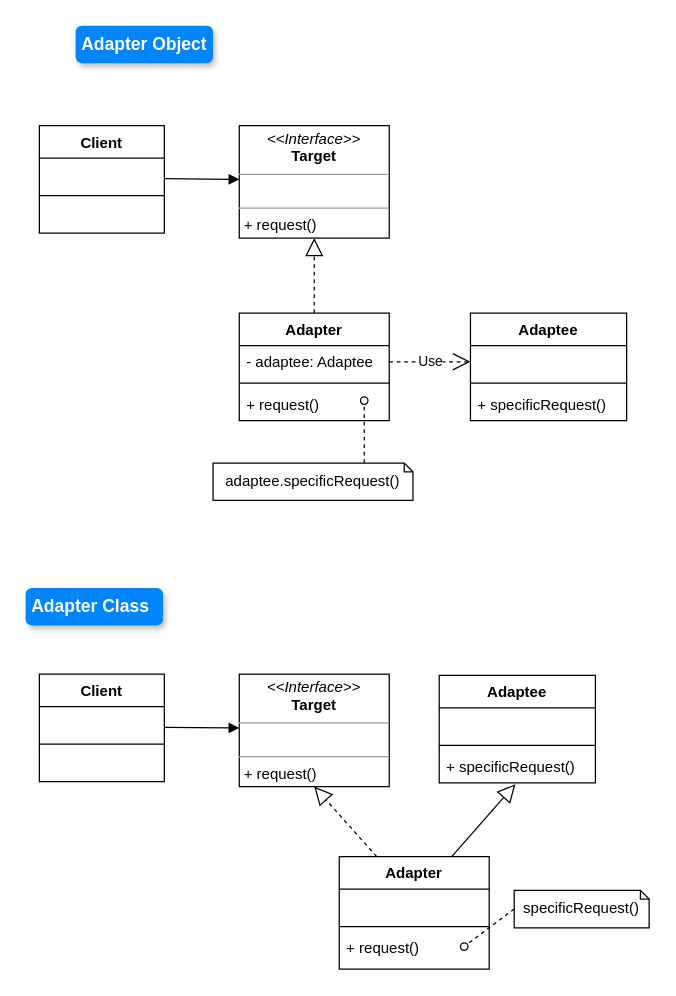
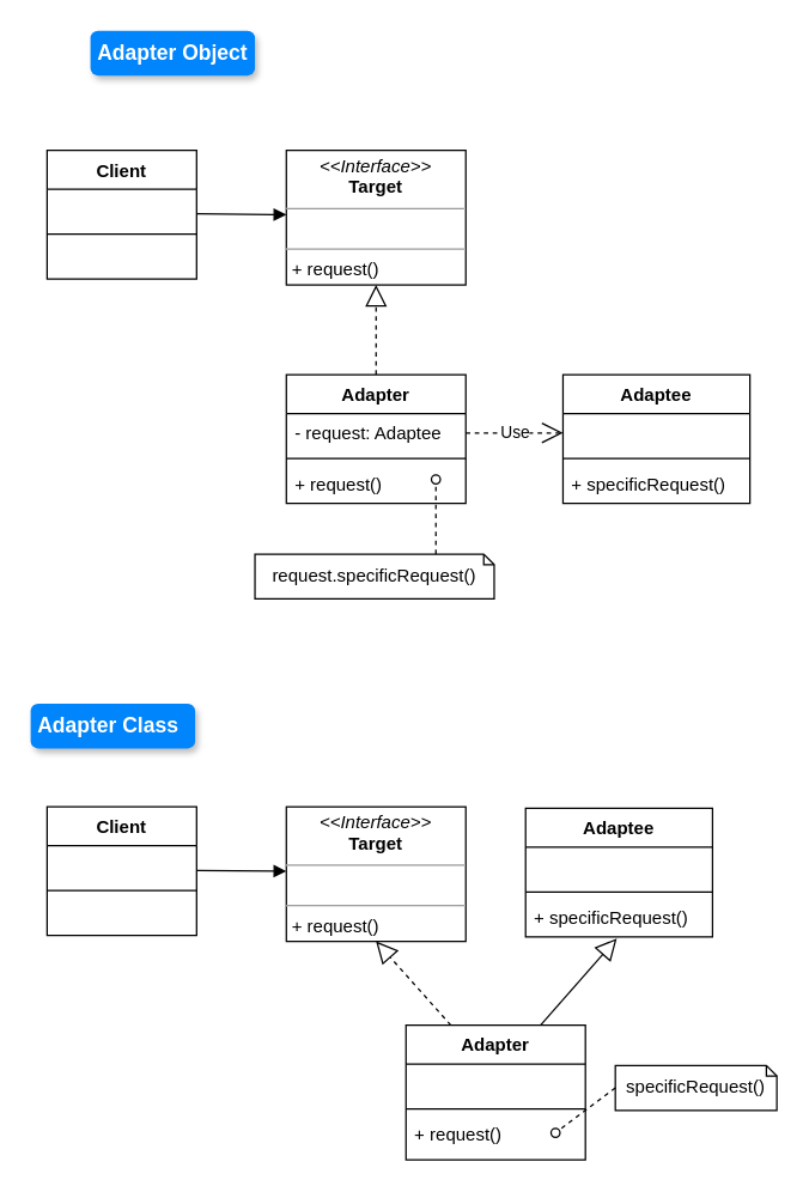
  <mxCell id="0" />
  <mxCell id="1" parent="0" />
  <mxCell id="2" value="Client" style="swimlane;fontStyle=1;align=center;verticalAlign=top;childLayout=stackLayout;horizontal=1;startSize=26;horizontalStack=0;resizeParent=1;resizeParentMax=0;resizeLast=0;collapsible=1;marginBottom=0;whiteSpace=wrap;html=1;" vertex="1" parent="1"><mxGeometry x="31" y="100" width="100" height="86" as="geometry" /></mxCell>
  <mxCell id="3" value="&amp;nbsp;" style="text;strokeColor=none;fillColor=none;align=left;verticalAlign=top;spacingLeft=4;spacingRight=4;overflow=hidden;rotatable=0;points=[[0,0.5],[1,0.5]];portConstraint=eastwest;whiteSpace=wrap;html=1;" vertex="1" parent="2"><mxGeometry y="26" width="100" height="26" as="geometry" /></mxCell>
  <mxCell id="4" value="" style="line;strokeWidth=1;fillColor=none;align=left;verticalAlign=middle;spacingTop=-1;spacingLeft=3;spacingRight=3;rotatable=0;labelPosition=right;points=[];portConstraint=eastwest;strokeColor=inherit;" vertex="1" parent="2"><mxGeometry y="52" width="100" height="8" as="geometry" /></mxCell>
  <mxCell id="5" value="&amp;nbsp;" style="text;strokeColor=none;fillColor=none;align=left;verticalAlign=top;spacingLeft=4;spacingRight=4;overflow=hidden;rotatable=0;points=[[0,0.5],[1,0.5]];portConstraint=eastwest;whiteSpace=wrap;html=1;" vertex="1" parent="2"><mxGeometry y="60" width="100" height="26" as="geometry" /></mxCell>
  <mxCell id="6" value="&lt;p style=&quot;margin:0px;margin-top:4px;text-align:center;&quot;&gt;&lt;i&gt;&amp;lt;&amp;lt;Interface&amp;gt;&amp;gt;&lt;/i&gt;&lt;br&gt;&lt;b&gt;Target&lt;/b&gt;&lt;/p&gt;&lt;hr size=&quot;1&quot;&gt;&lt;p style=&quot;margin:0px;margin-left:4px;&quot;&gt;&lt;br&gt;&lt;/p&gt;&lt;hr size=&quot;1&quot;&gt;&lt;p style=&quot;margin:0px;margin-left:4px;&quot;&gt;+ request()&lt;/p&gt;" style="verticalAlign=top;align=left;overflow=fill;fontSize=12;fontFamily=Helvetica;html=1;whiteSpace=wrap;" vertex="1" parent="1"><mxGeometry x="191" y="100" width="120" height="90" as="geometry" /></mxCell>
  <mxCell id="7" value="Adapter" style="swimlane;fontStyle=1;align=center;verticalAlign=top;childLayout=stackLayout;horizontal=1;startSize=26;horizontalStack=0;resizeParent=1;resizeParentMax=0;resizeLast=0;collapsible=1;marginBottom=0;whiteSpace=wrap;html=1;" vertex="1" parent="1"><mxGeometry x="191" y="250" width="120" height="86" as="geometry" /></mxCell>
- <mxCell id="8" value="- adaptee: Adaptee&amp;nbsp;" style="text;strokeColor=none;fillColor=none;align=left;verticalAlign=top;spacingLeft=4;spacingRight=4;overflow=hidden;rotatable=0;points=[[0,0.5],[1,0.5]];portConstraint=eastwest;whiteSpace=wrap;html=1;" vertex="1" parent="7"><mxGeometry y="26" width="120" height="26" as="geometry" /></mxCell>
+ <mxCell id="8" value="- request: Adaptee&amp;nbsp;" style="text;strokeColor=none;fillColor=none;align=left;verticalAlign=top;spacingLeft=4;spacingRight=4;overflow=hidden;rotatable=0;points=[[0,0.5],[1,0.5]];portConstraint=eastwest;whiteSpace=wrap;html=1;" vertex="1" parent="7"><mxGeometry y="26" width="120" height="26" as="geometry" /></mxCell>
  <mxCell id="9" value="" style="line;strokeWidth=1;fillColor=none;align=left;verticalAlign=middle;spacingTop=-1;spacingLeft=3;spacingRight=3;rotatable=0;labelPosition=right;points=[];portConstraint=eastwest;strokeColor=inherit;" vertex="1" parent="7"><mxGeometry y="52" width="120" height="8" as="geometry" /></mxCell>
  <mxCell id="10" value="+ request()" style="text;strokeColor=none;fillColor=none;align=left;verticalAlign=top;spacingLeft=4;spacingRight=4;overflow=hidden;rotatable=0;points=[[0,0.5],[1,0.5]];portConstraint=eastwest;whiteSpace=wrap;html=1;" vertex="1" parent="7"><mxGeometry y="60" width="120" height="26" as="geometry" /></mxCell>
  <mxCell id="11" value="Adaptee" style="swimlane;fontStyle=1;align=center;verticalAlign=top;childLayout=stackLayout;horizontal=1;startSize=26;horizontalStack=0;resizeParent=1;resizeParentMax=0;resizeLast=0;collapsible=1;marginBottom=0;whiteSpace=wrap;html=1;" vertex="1" parent="1"><mxGeometry x="376" y="250" width="125" height="86" as="geometry" /></mxCell>
  <mxCell id="12" value="&amp;nbsp;" style="text;strokeColor=none;fillColor=none;align=left;verticalAlign=top;spacingLeft=4;spacingRight=4;overflow=hidden;rotatable=0;points=[[0,0.5],[1,0.5]];portConstraint=eastwest;whiteSpace=wrap;html=1;" vertex="1" parent="11"><mxGeometry y="26" width="125" height="26" as="geometry" /></mxCell>
  <mxCell id="13" value="" style="line;strokeWidth=1;fillColor=none;align=left;verticalAlign=middle;spacingTop=-1;spacingLeft=3;spacingRight=3;rotatable=0;labelPosition=right;points=[];portConstraint=eastwest;strokeColor=inherit;" vertex="1" parent="11"><mxGeometry y="52" width="125" height="8" as="geometry" /></mxCell>
  <mxCell id="14" value="+ specificRequest()" style="text;strokeColor=none;fillColor=none;align=left;verticalAlign=top;spacingLeft=4;spacingRight=4;overflow=hidden;rotatable=0;points=[[0,0.5],[1,0.5]];portConstraint=eastwest;whiteSpace=wrap;html=1;" vertex="1" parent="11"><mxGeometry y="60" width="125" height="26" as="geometry" /></mxCell>
  <mxCell id="15" value="Adapter Object" style="html=1;shadow=1;dashed=0;shape=mxgraph.bootstrap.rrect;rSize=5;strokeColor=none;strokeWidth=1;fillColor=#0085FC;fontColor=#FFFFFF;whiteSpace=wrap;align=left;verticalAlign=middle;spacingLeft=0;fontStyle=1;fontSize=14;spacing=5;" vertex="1" parent="1"><mxGeometry x="60" y="20" width="110" height="30" as="geometry" /></mxCell>
  <mxCell id="16" value="" style="html=1;verticalAlign=bottom;endArrow=block;edgeStyle=elbowEdgeStyle;elbow=vertical;curved=0;rounded=0;" edge="1" parent="1"><mxGeometry width="80" relative="1" as="geometry"><mxPoint x="131" y="142.5" as="sourcePoint" /><mxPoint x="191" y="143" as="targetPoint" /></mxGeometry></mxCell>
  <mxCell id="17" value="" style="endArrow=block;dashed=1;endFill=0;endSize=12;html=1;rounded=0;exitX=0.5;exitY=0;exitDx=0;exitDy=0;entryX=0.5;entryY=1;entryDx=0;entryDy=0;" edge="1" parent="1" source="7" target="6"><mxGeometry width="160" relative="1" as="geometry"><mxPoint x="281" y="230" as="sourcePoint" /><mxPoint x="441" y="230" as="targetPoint" /></mxGeometry></mxCell>
  <mxCell id="18" value="Use" style="endArrow=open;endSize=12;dashed=1;html=1;rounded=0;exitX=1;exitY=0.5;exitDx=0;exitDy=0;entryX=0;entryY=0.5;entryDx=0;entryDy=0;" edge="1" parent="1" source="8" target="12"><mxGeometry width="160" relative="1" as="geometry"><mxPoint x="281" y="230" as="sourcePoint" /><mxPoint x="441" y="230" as="targetPoint" /></mxGeometry></mxCell>
- <mxCell id="19" value="adaptee.specificRequest()" style="shape=note;size=7;whiteSpace=wrap;html=1;" vertex="1" parent="1"><mxGeometry x="170" y="370" width="160" height="30" as="geometry" /></mxCell>
+ <mxCell id="19" value="request.specificRequest()" style="shape=note;size=7;whiteSpace=wrap;html=1;" vertex="1" parent="1"><mxGeometry x="170" y="370" width="160" height="30" as="geometry" /></mxCell>
  <mxCell id="20" value="" style="endArrow=oval;startArrow=none;endFill=0;startFill=0;html=1;rounded=0;dashed=1;" edge="1" parent="1"><mxGeometry width="160" relative="1" as="geometry"><mxPoint x="291" y="370" as="sourcePoint" /><mxPoint x="291" y="320" as="targetPoint" /></mxGeometry></mxCell>
  <mxCell id="21" value="Adapter Class" style="html=1;shadow=1;dashed=0;shape=mxgraph.bootstrap.rrect;rSize=5;strokeColor=none;strokeWidth=1;fillColor=#0085FC;fontColor=#FFFFFF;whiteSpace=wrap;align=left;verticalAlign=middle;spacingLeft=0;fontStyle=1;fontSize=14;spacing=5;" vertex="1" parent="1"><mxGeometry x="20" y="470" width="110" height="30" as="geometry" /></mxCell>
  <mxCell id="22" value="Client" style="swimlane;fontStyle=1;align=center;verticalAlign=top;childLayout=stackLayout;horizontal=1;startSize=26;horizontalStack=0;resizeParent=1;resizeParentMax=0;resizeLast=0;collapsible=1;marginBottom=0;whiteSpace=wrap;html=1;" vertex="1" parent="1"><mxGeometry x="31" y="539" width="100" height="86" as="geometry" /></mxCell>
  <mxCell id="23" value="&amp;nbsp;" style="text;strokeColor=none;fillColor=none;align=left;verticalAlign=top;spacingLeft=4;spacingRight=4;overflow=hidden;rotatable=0;points=[[0,0.5],[1,0.5]];portConstraint=eastwest;whiteSpace=wrap;html=1;" vertex="1" parent="22"><mxGeometry y="26" width="100" height="26" as="geometry" /></mxCell>
  <mxCell id="24" value="" style="line;strokeWidth=1;fillColor=none;align=left;verticalAlign=middle;spacingTop=-1;spacingLeft=3;spacingRight=3;rotatable=0;labelPosition=right;points=[];portConstraint=eastwest;strokeColor=inherit;" vertex="1" parent="22"><mxGeometry y="52" width="100" height="8" as="geometry" /></mxCell>
  <mxCell id="25" value="&amp;nbsp;" style="text;strokeColor=none;fillColor=none;align=left;verticalAlign=top;spacingLeft=4;spacingRight=4;overflow=hidden;rotatable=0;points=[[0,0.5],[1,0.5]];portConstraint=eastwest;whiteSpace=wrap;html=1;" vertex="1" parent="22"><mxGeometry y="60" width="100" height="26" as="geometry" /></mxCell>
  <mxCell id="26" value="&lt;p style=&quot;margin:0px;margin-top:4px;text-align:center;&quot;&gt;&lt;i&gt;&amp;lt;&amp;lt;Interface&amp;gt;&amp;gt;&lt;/i&gt;&lt;br&gt;&lt;b&gt;Target&lt;/b&gt;&lt;/p&gt;&lt;hr size=&quot;1&quot;&gt;&lt;p style=&quot;margin:0px;margin-left:4px;&quot;&gt;&lt;br&gt;&lt;/p&gt;&lt;hr size=&quot;1&quot;&gt;&lt;p style=&quot;margin:0px;margin-left:4px;&quot;&gt;+ request()&lt;/p&gt;" style="verticalAlign=top;align=left;overflow=fill;fontSize=12;fontFamily=Helvetica;html=1;whiteSpace=wrap;" vertex="1" parent="1"><mxGeometry x="191" y="539" width="120" height="90" as="geometry" /></mxCell>
  <mxCell id="27" value="Adapter" style="swimlane;fontStyle=1;align=center;verticalAlign=top;childLayout=stackLayout;horizontal=1;startSize=26;horizontalStack=0;resizeParent=1;resizeParentMax=0;resizeLast=0;collapsible=1;marginBottom=0;whiteSpace=wrap;html=1;" vertex="1" parent="1"><mxGeometry x="271" y="685" width="120" height="90" as="geometry" /></mxCell>
  <mxCell id="28" value="&amp;nbsp;" style="text;strokeColor=none;fillColor=none;align=left;verticalAlign=top;spacingLeft=4;spacingRight=4;overflow=hidden;rotatable=0;points=[[0,0.5],[1,0.5]];portConstraint=eastwest;whiteSpace=wrap;html=1;" vertex="1" parent="27"><mxGeometry y="26" width="120" height="26" as="geometry" /></mxCell>
  <mxCell id="29" value="" style="line;strokeWidth=1;fillColor=none;align=left;verticalAlign=middle;spacingTop=-1;spacingLeft=3;spacingRight=3;rotatable=0;labelPosition=right;points=[];portConstraint=eastwest;strokeColor=inherit;" vertex="1" parent="27"><mxGeometry y="52" width="120" height="8" as="geometry" /></mxCell>
  <mxCell id="30" value="+ request()" style="text;strokeColor=none;fillColor=none;align=left;verticalAlign=top;spacingLeft=4;spacingRight=4;overflow=hidden;rotatable=0;points=[[0,0.5],[1,0.5]];portConstraint=eastwest;whiteSpace=wrap;html=1;" vertex="1" parent="27"><mxGeometry y="60" width="120" height="30" as="geometry" /></mxCell>
  <mxCell id="31" value="Adaptee" style="swimlane;fontStyle=1;align=center;verticalAlign=top;childLayout=stackLayout;horizontal=1;startSize=26;horizontalStack=0;resizeParent=1;resizeParentMax=0;resizeLast=0;collapsible=1;marginBottom=0;whiteSpace=wrap;html=1;" vertex="1" parent="1"><mxGeometry x="351" y="540" width="125" height="86" as="geometry" /></mxCell>
  <mxCell id="32" value="&amp;nbsp;" style="text;strokeColor=none;fillColor=none;align=left;verticalAlign=top;spacingLeft=4;spacingRight=4;overflow=hidden;rotatable=0;points=[[0,0.5],[1,0.5]];portConstraint=eastwest;whiteSpace=wrap;html=1;" vertex="1" parent="31"><mxGeometry y="26" width="125" height="26" as="geometry" /></mxCell>
  <mxCell id="33" value="" style="line;strokeWidth=1;fillColor=none;align=left;verticalAlign=middle;spacingTop=-1;spacingLeft=3;spacingRight=3;rotatable=0;labelPosition=right;points=[];portConstraint=eastwest;strokeColor=inherit;" vertex="1" parent="31"><mxGeometry y="52" width="125" height="8" as="geometry" /></mxCell>
  <mxCell id="34" value="+ specificRequest()" style="text;strokeColor=none;fillColor=none;align=left;verticalAlign=top;spacingLeft=4;spacingRight=4;overflow=hidden;rotatable=0;points=[[0,0.5],[1,0.5]];portConstraint=eastwest;whiteSpace=wrap;html=1;" vertex="1" parent="31"><mxGeometry y="60" width="125" height="26" as="geometry" /></mxCell>
  <mxCell id="35" value="" style="html=1;verticalAlign=bottom;endArrow=block;edgeStyle=elbowEdgeStyle;elbow=vertical;curved=0;rounded=0;" edge="1" parent="1"><mxGeometry width="80" relative="1" as="geometry"><mxPoint x="131" y="581.5" as="sourcePoint" /><mxPoint x="191" y="582" as="targetPoint" /></mxGeometry></mxCell>
  <mxCell id="36" value="" style="endArrow=block;dashed=1;endFill=0;endSize=12;html=1;rounded=0;exitX=0.25;exitY=0;exitDx=0;exitDy=0;entryX=0.5;entryY=1;entryDx=0;entryDy=0;" edge="1" parent="1" source="27" target="26"><mxGeometry width="160" relative="1" as="geometry"><mxPoint x="281" y="669" as="sourcePoint" /><mxPoint x="441" y="669" as="targetPoint" /></mxGeometry></mxCell>
  <mxCell id="37" value="specificRequest()" style="shape=note;size=7;whiteSpace=wrap;html=1;" vertex="1" parent="1"><mxGeometry x="411" y="712" width="108" height="30" as="geometry" /></mxCell>
  <mxCell id="38" value="" style="endArrow=oval;startArrow=none;endFill=0;startFill=0;html=1;rounded=0;dashed=1;exitX=0;exitY=0.5;exitDx=0;exitDy=0;exitPerimeter=0;" edge="1" parent="1" source="37"><mxGeometry width="160" relative="1" as="geometry"><mxPoint x="370" y="802" as="sourcePoint" /><mxPoint x="371" y="757" as="targetPoint" /></mxGeometry></mxCell>
  <mxCell id="39" value="" style="endArrow=block;endFill=0;endSize=12;html=1;rounded=0;exitX=0.75;exitY=0;exitDx=0;exitDy=0;entryX=0.488;entryY=1.038;entryDx=0;entryDy=0;entryPerimeter=0;" edge="1" parent="1" source="27" target="34"><mxGeometry width="160" relative="1" as="geometry"><mxPoint x="251" y="650" as="sourcePoint" /><mxPoint x="411" y="650" as="targetPoint" /></mxGeometry></mxCell>
